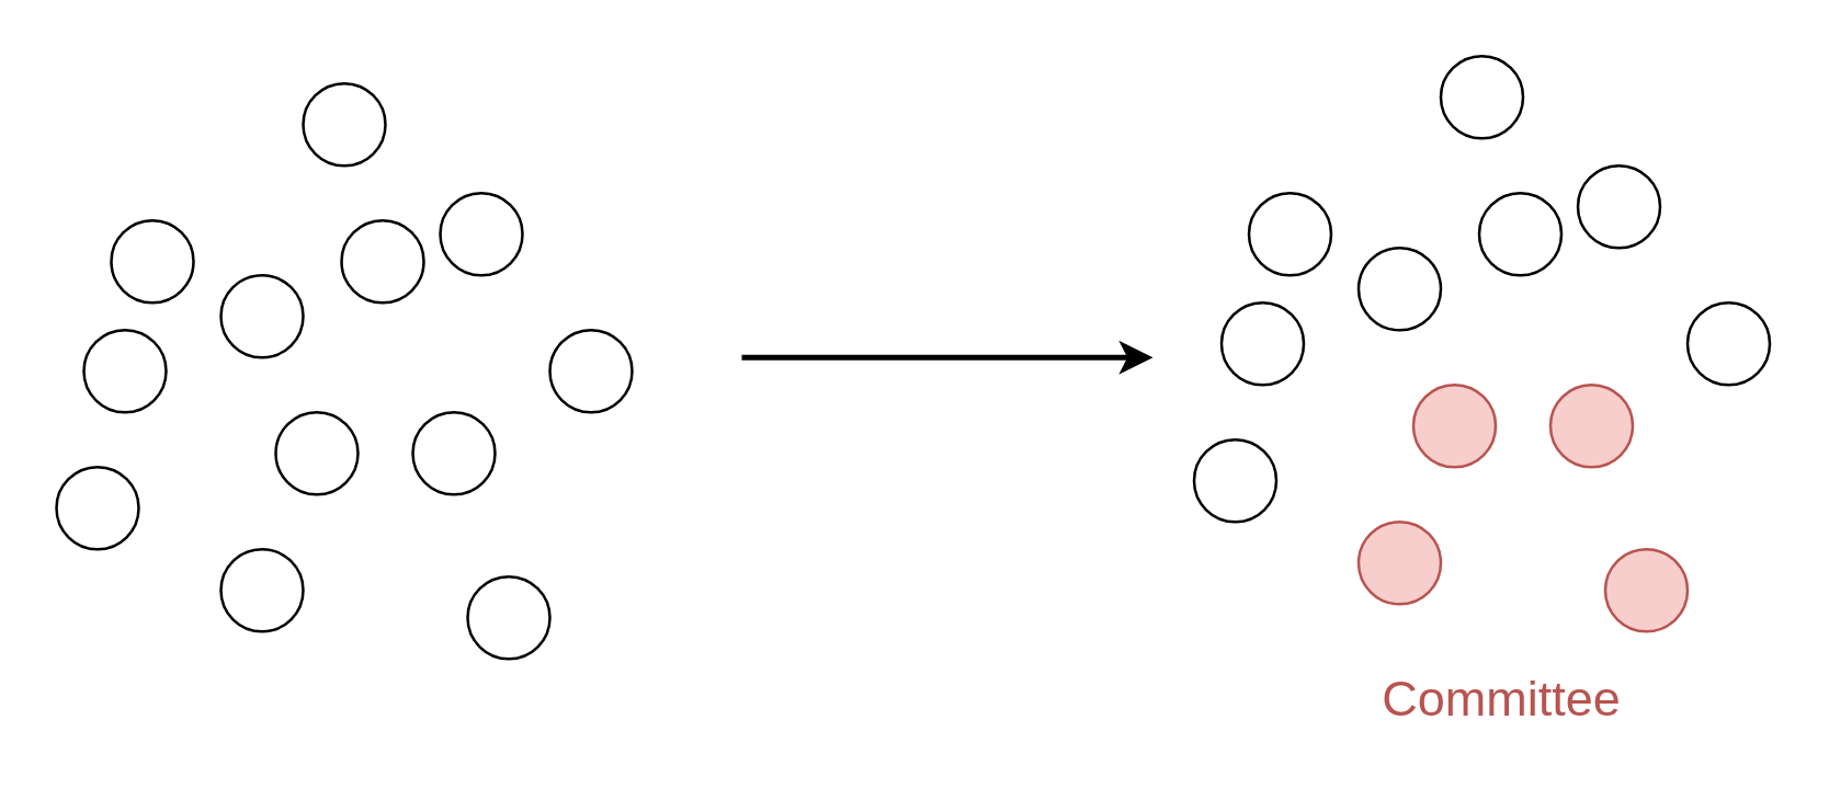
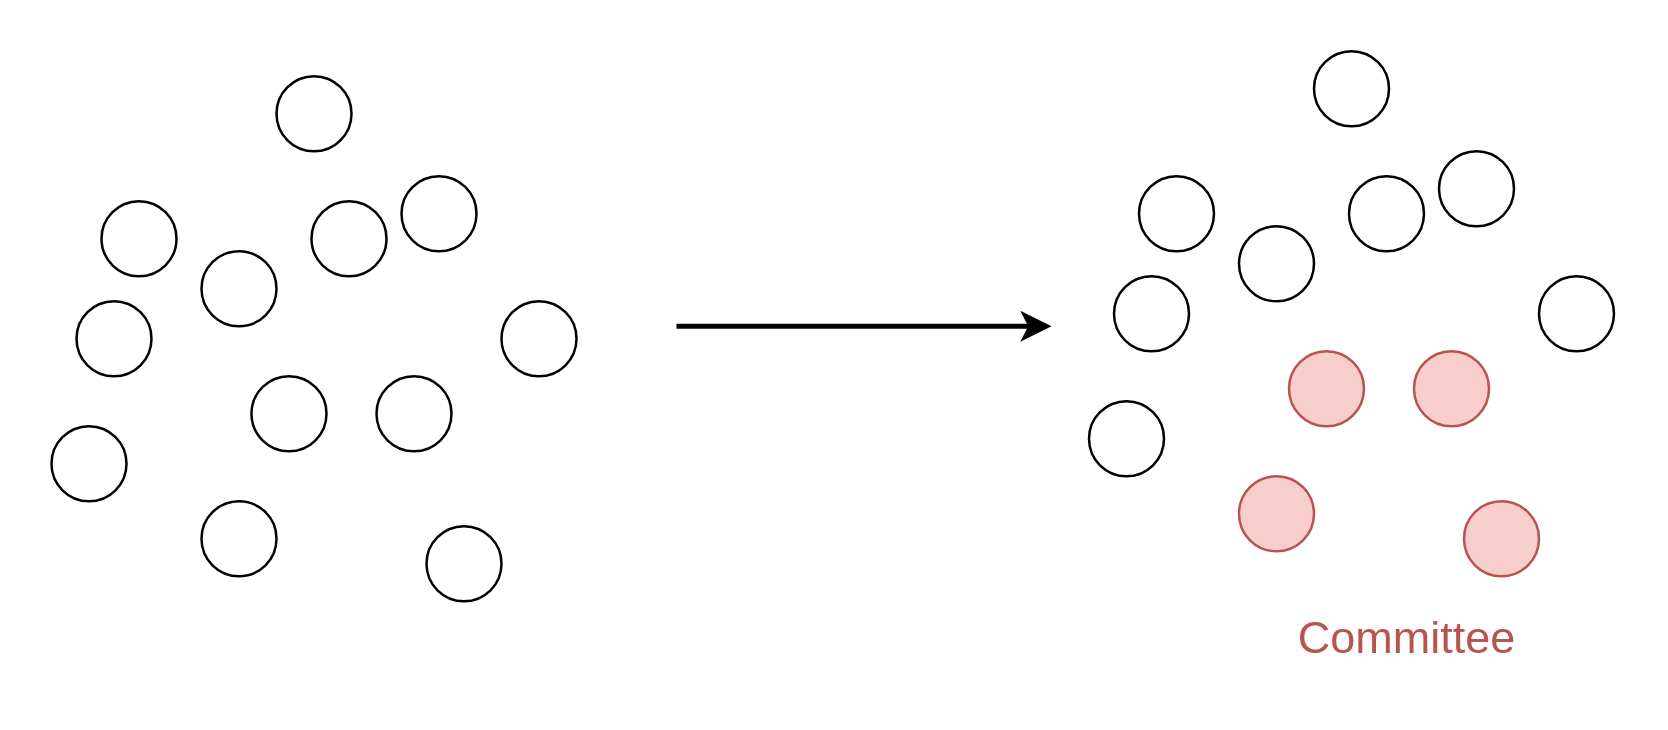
  <mxCell id="0" />
  <mxCell id="1" parent="0" />
  <mxCell id="2" value="" style="ellipse;whiteSpace=wrap;html=1;aspect=fixed;" parent="1" vertex="1"><mxGeometry x="40" y="80" width="30" height="30" as="geometry" /></mxCell>
  <mxCell id="3" value="" style="ellipse;whiteSpace=wrap;html=1;aspect=fixed;" parent="1" vertex="1"><mxGeometry x="30" y="120" width="30" height="30" as="geometry" /></mxCell>
  <mxCell id="4" value="" style="ellipse;whiteSpace=wrap;html=1;aspect=fixed;" parent="1" vertex="1"><mxGeometry x="100" y="150" width="30" height="30" as="geometry" /></mxCell>
  <mxCell id="5" value="" style="ellipse;whiteSpace=wrap;html=1;aspect=fixed;" parent="1" vertex="1"><mxGeometry x="124" y="80" width="30" height="30" as="geometry" /></mxCell>
  <mxCell id="6" value="" style="ellipse;whiteSpace=wrap;html=1;aspect=fixed;" parent="1" vertex="1"><mxGeometry x="80" y="100" width="30" height="30" as="geometry" /></mxCell>
  <mxCell id="7" value="" style="ellipse;whiteSpace=wrap;html=1;aspect=fixed;" parent="1" vertex="1"><mxGeometry x="110" y="30" width="30" height="30" as="geometry" /></mxCell>
  <mxCell id="8" value="" style="ellipse;whiteSpace=wrap;html=1;aspect=fixed;" parent="1" vertex="1"><mxGeometry x="200" y="120" width="30" height="30" as="geometry" /></mxCell>
  <mxCell id="9" value="" style="ellipse;whiteSpace=wrap;html=1;aspect=fixed;" parent="1" vertex="1"><mxGeometry x="150" y="150" width="30" height="30" as="geometry" /></mxCell>
  <mxCell id="10" value="" style="ellipse;whiteSpace=wrap;html=1;aspect=fixed;" parent="1" vertex="1"><mxGeometry x="170" y="210" width="30" height="30" as="geometry" /></mxCell>
  <mxCell id="11" value="" style="ellipse;whiteSpace=wrap;html=1;aspect=fixed;" parent="1" vertex="1"><mxGeometry x="80" y="200" width="30" height="30" as="geometry" /></mxCell>
  <mxCell id="12" value="" style="ellipse;whiteSpace=wrap;html=1;aspect=fixed;" parent="1" vertex="1"><mxGeometry x="20" y="170" width="30" height="30" as="geometry" /></mxCell>
  <mxCell id="13" value="" style="ellipse;whiteSpace=wrap;html=1;aspect=fixed;" parent="1" vertex="1"><mxGeometry x="160" y="70" width="30" height="30" as="geometry" /></mxCell>
  <mxCell id="14" value="" style="endArrow=classic;html=1;fontSize=25;fontColor=#FF00FF;strokeWidth=2;" edge="1" parent="1"><mxGeometry width="50" height="50" relative="1" as="geometry"><mxPoint x="270" y="130" as="sourcePoint" /><mxPoint x="420" y="130" as="targetPoint" /></mxGeometry></mxCell>
  <mxCell id="15" value="" style="ellipse;whiteSpace=wrap;html=1;aspect=fixed;" vertex="1" parent="1"><mxGeometry x="455" y="70" width="30" height="30" as="geometry" /></mxCell>
  <mxCell id="16" value="" style="ellipse;whiteSpace=wrap;html=1;aspect=fixed;" vertex="1" parent="1"><mxGeometry x="445" y="110" width="30" height="30" as="geometry" /></mxCell>
  <mxCell id="17" value="" style="ellipse;whiteSpace=wrap;html=1;aspect=fixed;fillColor=#f8cecc;strokeColor=#b85450;" vertex="1" parent="1"><mxGeometry x="515" y="140" width="30" height="30" as="geometry" /></mxCell>
  <mxCell id="18" value="" style="ellipse;whiteSpace=wrap;html=1;aspect=fixed;" vertex="1" parent="1"><mxGeometry x="539" y="70" width="30" height="30" as="geometry" /></mxCell>
  <mxCell id="19" value="" style="ellipse;whiteSpace=wrap;html=1;aspect=fixed;" vertex="1" parent="1"><mxGeometry x="495" y="90" width="30" height="30" as="geometry" /></mxCell>
  <mxCell id="20" value="" style="ellipse;whiteSpace=wrap;html=1;aspect=fixed;" vertex="1" parent="1"><mxGeometry x="525" y="20" width="30" height="30" as="geometry" /></mxCell>
  <mxCell id="21" value="" style="ellipse;whiteSpace=wrap;html=1;aspect=fixed;" vertex="1" parent="1"><mxGeometry x="615" y="110" width="30" height="30" as="geometry" /></mxCell>
  <mxCell id="22" value="" style="ellipse;whiteSpace=wrap;html=1;aspect=fixed;fillColor=#f8cecc;strokeColor=#b85450;" vertex="1" parent="1"><mxGeometry x="565" y="140" width="30" height="30" as="geometry" /></mxCell>
  <mxCell id="23" value="" style="ellipse;whiteSpace=wrap;html=1;aspect=fixed;fillColor=#f8cecc;strokeColor=#b85450;" vertex="1" parent="1"><mxGeometry x="585" y="200" width="30" height="30" as="geometry" /></mxCell>
  <mxCell id="24" value="" style="ellipse;whiteSpace=wrap;html=1;aspect=fixed;fillColor=#f8cecc;strokeColor=#b85450;" vertex="1" parent="1"><mxGeometry x="495" y="190" width="30" height="30" as="geometry" /></mxCell>
  <mxCell id="25" value="" style="ellipse;whiteSpace=wrap;html=1;aspect=fixed;" vertex="1" parent="1"><mxGeometry x="435" y="160" width="30" height="30" as="geometry" /></mxCell>
  <mxCell id="26" value="" style="ellipse;whiteSpace=wrap;html=1;aspect=fixed;" vertex="1" parent="1"><mxGeometry x="575" y="60" width="30" height="30" as="geometry" /></mxCell>
- <mxCell id="27" value="Committee" style="text;html=1;strokeColor=none;fillColor=none;align=center;verticalAlign=middle;whiteSpace=wrap;rounded=0;fontSize=18;fontColor=#B85450;" vertex="1" parent="1"><mxGeometry x="500" y="240" width="95" height="30" as="geometry" /></mxCell>
+ <mxCell id="27" value="Committee" style="text;html=1;strokeColor=none;fillColor=none;align=center;verticalAlign=middle;whiteSpace=wrap;rounded=0;fontSize=18;fontColor=#B85450;" vertex="1" parent="1"><mxGeometry x="515" y="240" width="95" height="30" as="geometry" /></mxCell>
